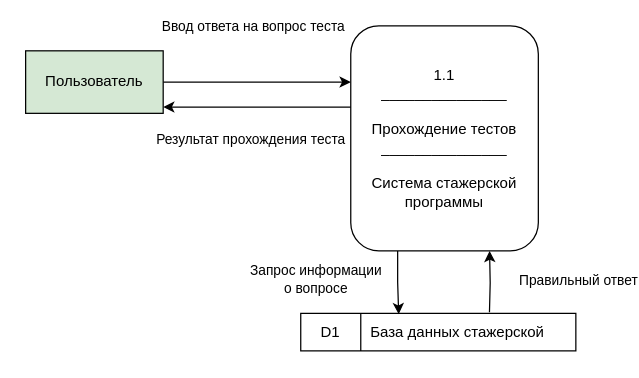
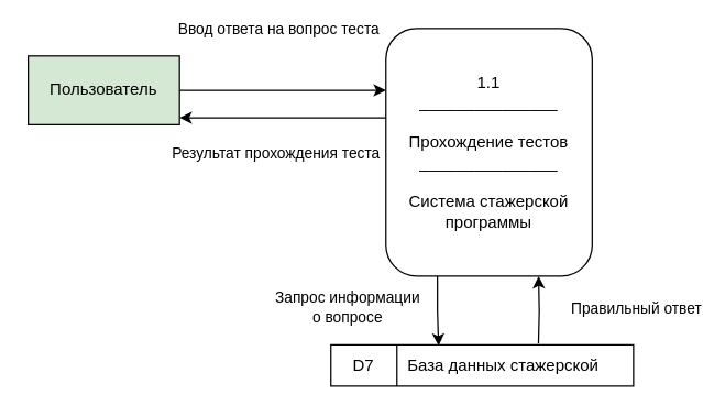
  <mxCell id="0" style=";html=1;" />
  <mxCell id="1" style=";html=1;" parent="0" />
  <mxCell id="2" style="edgeStyle=orthogonalEdgeStyle;rounded=0;orthogonalLoop=1;jettySize=auto;html=1;exitX=0.017;exitY=0.431;exitDx=0;exitDy=0;exitPerimeter=0;" parent="1" source="4" target="7" edge="1"><mxGeometry relative="1" as="geometry"><mxPoint x="270" y="99" as="sourcePoint" /><mxPoint x="140" y="84.5" as="targetPoint" /><Array as="points"><mxPoint x="282" y="85" /></Array></mxGeometry></mxCell>
  <mxCell id="3" value="Результат прохождения теста" style="edgeLabel;html=1;align=center;verticalAlign=middle;resizable=0;points=[];" parent="2" vertex="1" connectable="0"><mxGeometry x="0.208" y="2" relative="1" as="geometry"><mxPoint x="4" y="23" as="offset" /></mxGeometry></mxCell>
  <mxCell id="4" value="&lt;div&gt;1.1&lt;/div&gt;&lt;div&gt;_______________&lt;/div&gt;&lt;div&gt;&lt;br&gt;&lt;/div&gt;&lt;div&gt;Прохождение тестов&lt;/div&gt;&lt;div&gt;_______________&lt;/div&gt;&lt;div&gt;&lt;br&gt;&lt;/div&gt;Система стажерской программы" style="rounded=1;whiteSpace=wrap;html=1;" parent="1" vertex="1"><mxGeometry x="280" y="20" width="150" height="180" as="geometry" /></mxCell>
  <mxCell id="5" style="edgeStyle=orthogonalEdgeStyle;rounded=0;orthogonalLoop=1;jettySize=auto;html=1;entryX=0;entryY=0.25;entryDx=0;entryDy=0;" parent="1" source="7" target="4" edge="1"><mxGeometry relative="1" as="geometry" /></mxCell>
  <mxCell id="6" value="Ввод ответа на вопрос теста" style="edgeLabel;html=1;align=center;verticalAlign=middle;resizable=0;points=[];" parent="5" vertex="1" connectable="0"><mxGeometry x="-0.18" y="1" relative="1" as="geometry"><mxPoint x="9" y="-44" as="offset" /></mxGeometry></mxCell>
  <mxCell id="7" value="Пользователь" style="html=1;whiteSpace=wrap;fillColor=#d5e8d4;" parent="1" vertex="1"><mxGeometry x="20" y="40" width="110" height="50" as="geometry" /></mxCell>
  <mxCell id="8" value="" style="shape=table;startSize=0;container=1;collapsible=0;childLayout=tableLayout;fixedRows=1;rowLines=0;fontStyle=0;strokeColor=default;fontSize=16;" parent="1" vertex="1"><mxGeometry x="240" y="250" width="220" height="30" as="geometry" /></mxCell>
  <mxCell id="9" value="" style="shape=tableRow;horizontal=0;startSize=0;swimlaneHead=0;swimlaneBody=0;top=0;left=0;bottom=0;right=0;collapsible=0;dropTarget=0;fillColor=none;points=[[0,0.5],[1,0.5]];portConstraint=eastwest;strokeColor=inherit;fontSize=10;" parent="8" vertex="1"><mxGeometry width="220" height="30" as="geometry" /></mxCell>
- <mxCell id="10" value="D1" style="shape=partialRectangle;html=1;whiteSpace=wrap;connectable=0;fillColor=none;top=0;left=0;bottom=0;right=0;overflow=hidden;pointerEvents=1;strokeColor=inherit;fontSize=12;" parent="9" vertex="1"><mxGeometry width="48" height="30" as="geometry"><mxRectangle width="48" height="30" as="alternateBounds" /></mxGeometry></mxCell>
+ <mxCell id="10" value="D7" style="shape=partialRectangle;html=1;whiteSpace=wrap;connectable=0;fillColor=none;top=0;left=0;bottom=0;right=0;overflow=hidden;pointerEvents=1;strokeColor=inherit;fontSize=12;" parent="9" vertex="1"><mxGeometry width="48" height="30" as="geometry"><mxRectangle width="48" height="30" as="alternateBounds" /></mxGeometry></mxCell>
  <mxCell id="11" value="База данных стажерской" style="shape=partialRectangle;html=1;whiteSpace=wrap;connectable=0;fillColor=none;top=0;left=0;bottom=0;right=0;align=left;spacingLeft=6;overflow=hidden;strokeColor=inherit;fontSize=12;" parent="9" vertex="1"><mxGeometry x="48" width="172" height="30" as="geometry"><mxRectangle width="172" height="30" as="alternateBounds" /></mxGeometry></mxCell>
  <mxCell id="12" style="edgeStyle=orthogonalEdgeStyle;rounded=0;orthogonalLoop=1;jettySize=auto;html=1;exitX=0.25;exitY=1;exitDx=0;exitDy=0;entryX=0.356;entryY=0.021;entryDx=0;entryDy=0;entryPerimeter=0;" parent="1" source="4" target="9" edge="1"><mxGeometry relative="1" as="geometry"><Array as="points"><mxPoint x="318" y="225" /><mxPoint x="318" y="225" /></Array></mxGeometry></mxCell>
  <mxCell id="13" value="Запрос информации&lt;div&gt;о вопросе&lt;/div&gt;" style="edgeLabel;html=1;align=center;verticalAlign=middle;resizable=0;points=[];" parent="12" vertex="1" connectable="0"><mxGeometry x="-0.113" y="-1" relative="1" as="geometry"><mxPoint x="-65" as="offset" /></mxGeometry></mxCell>
  <mxCell id="14" style="edgeStyle=orthogonalEdgeStyle;rounded=0;orthogonalLoop=1;jettySize=auto;html=1;entryX=0.686;entryY=-0.033;entryDx=0;entryDy=0;entryPerimeter=0;startArrow=classic;startFill=1;endArrow=none;" parent="1" target="9" edge="1"><mxGeometry relative="1" as="geometry"><mxPoint x="391" y="200" as="sourcePoint" /></mxGeometry></mxCell>
  <mxCell id="15" value="Правильный ответ" style="edgeLabel;html=1;align=center;verticalAlign=middle;resizable=0;points=[];" parent="14" vertex="1" connectable="0"><mxGeometry x="-0.085" y="-1" relative="1" as="geometry"><mxPoint x="71" as="offset" /></mxGeometry></mxCell>
